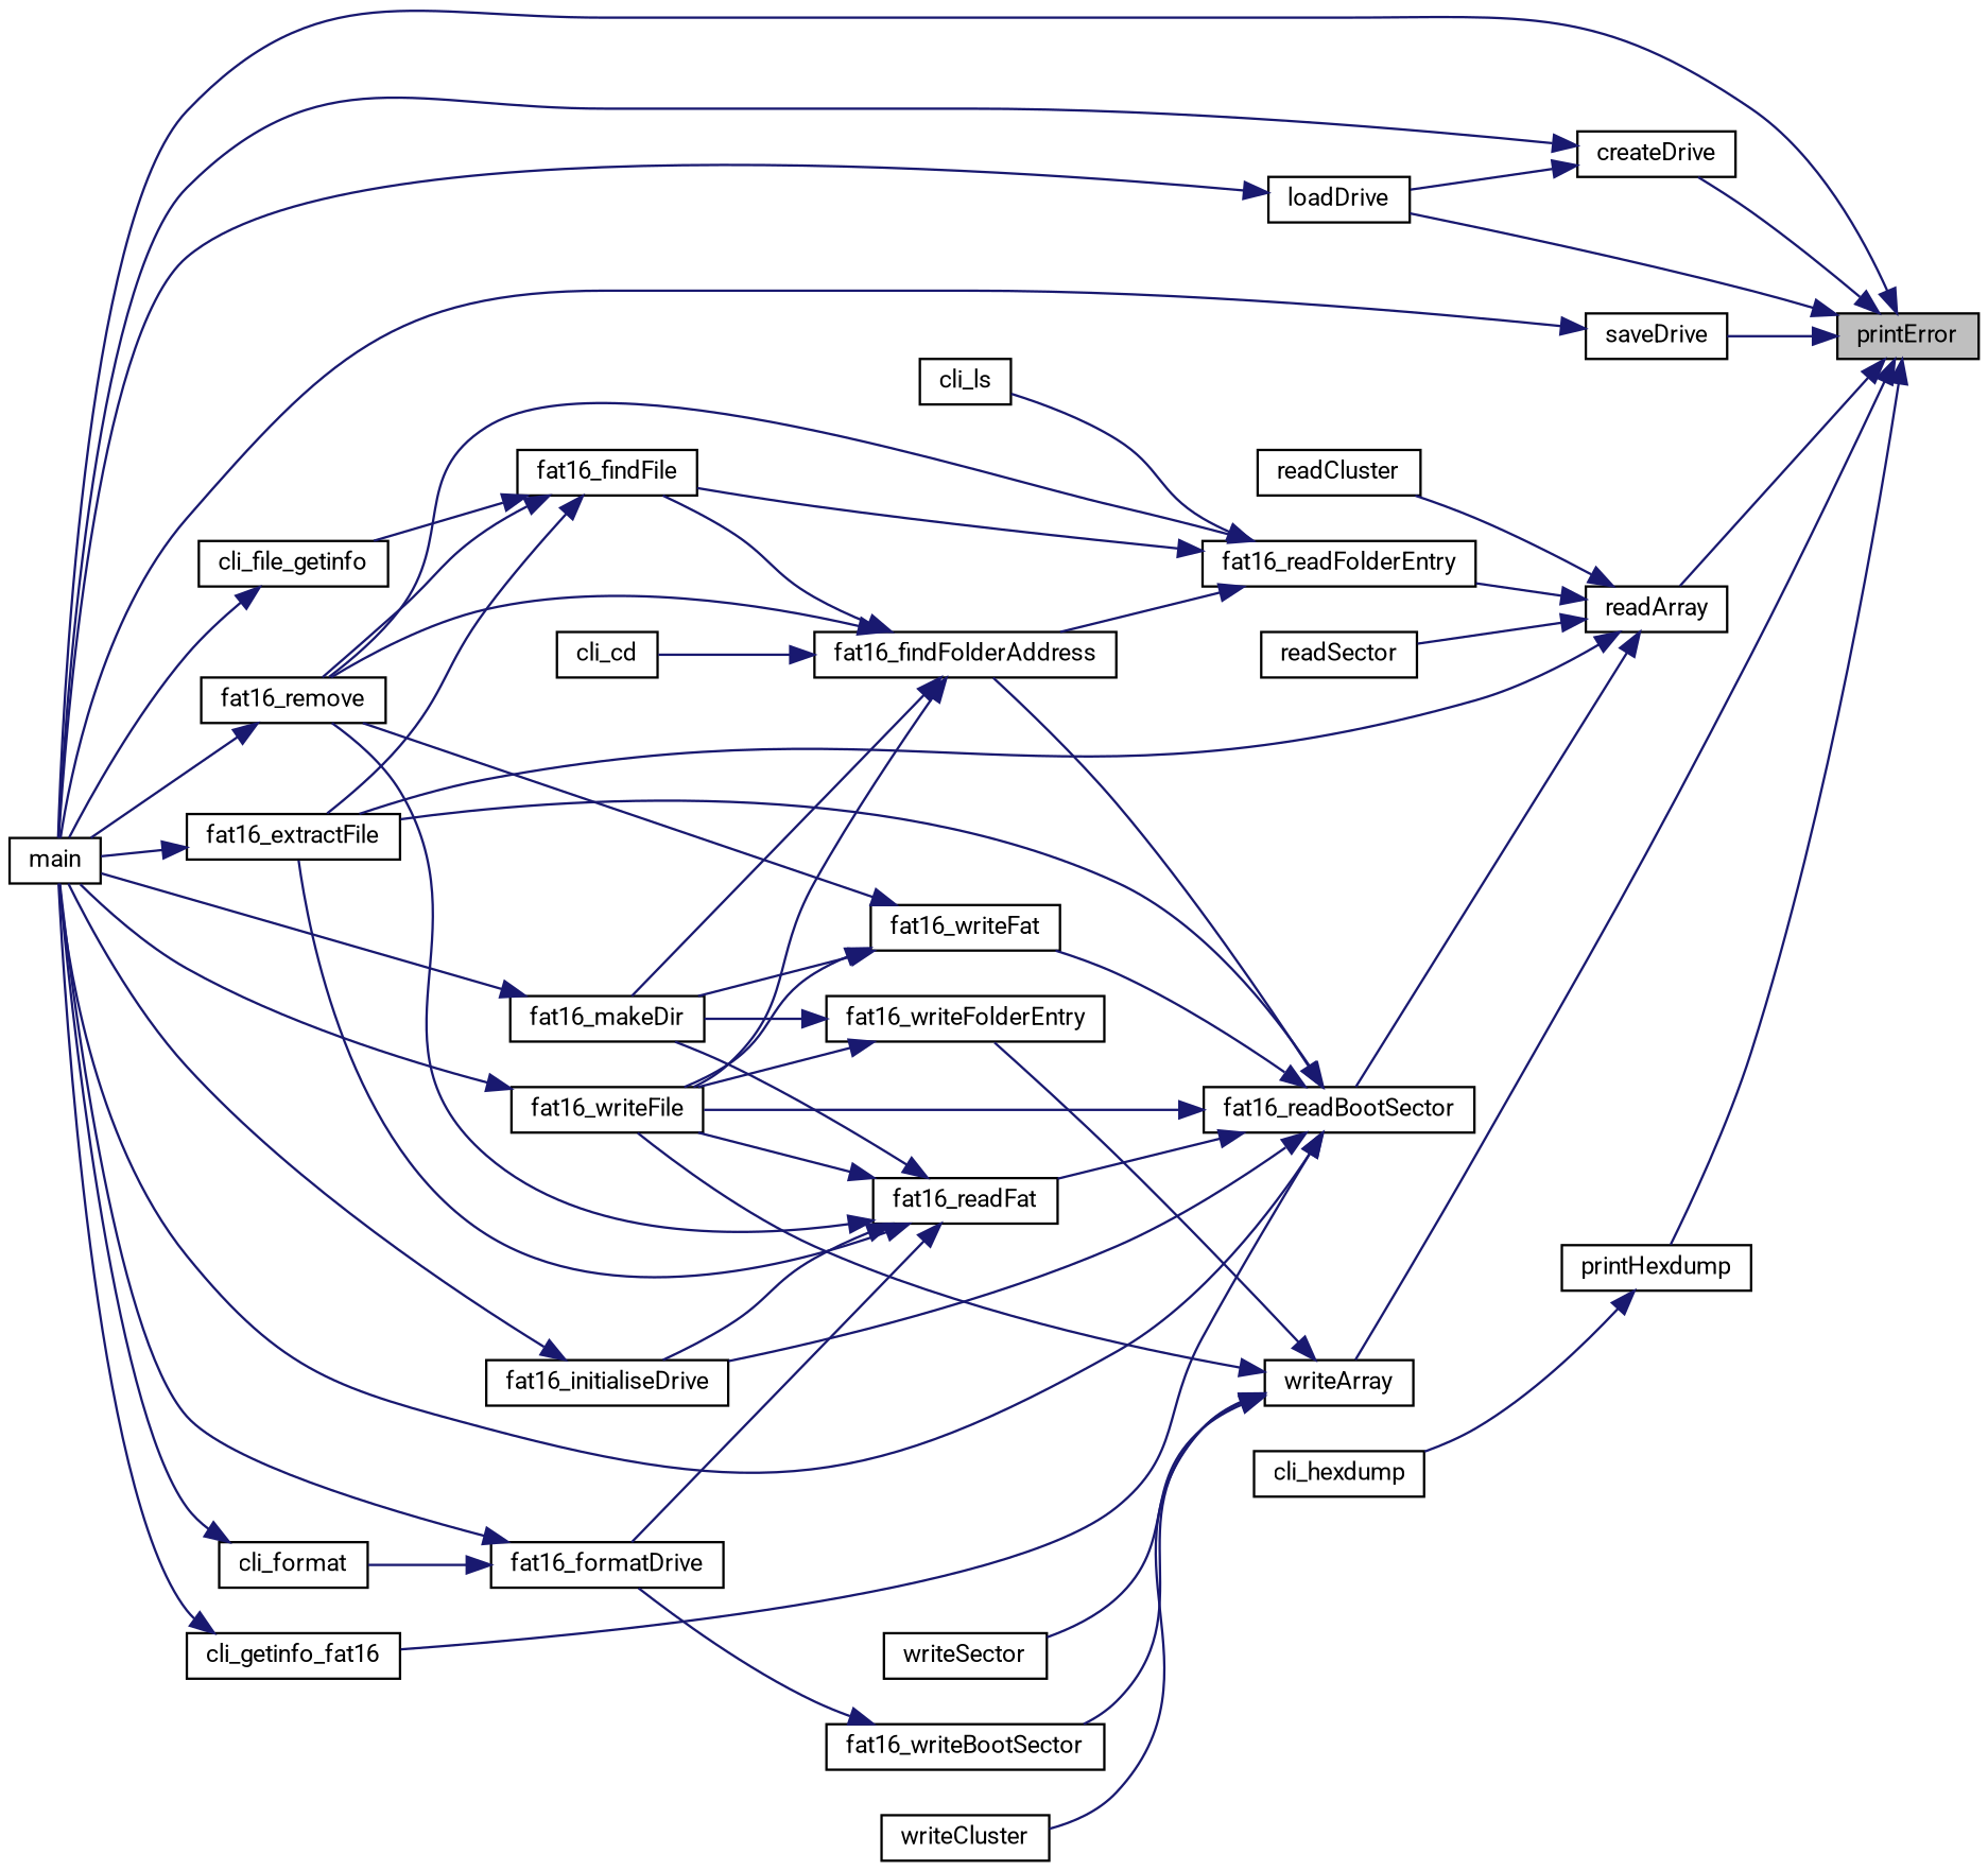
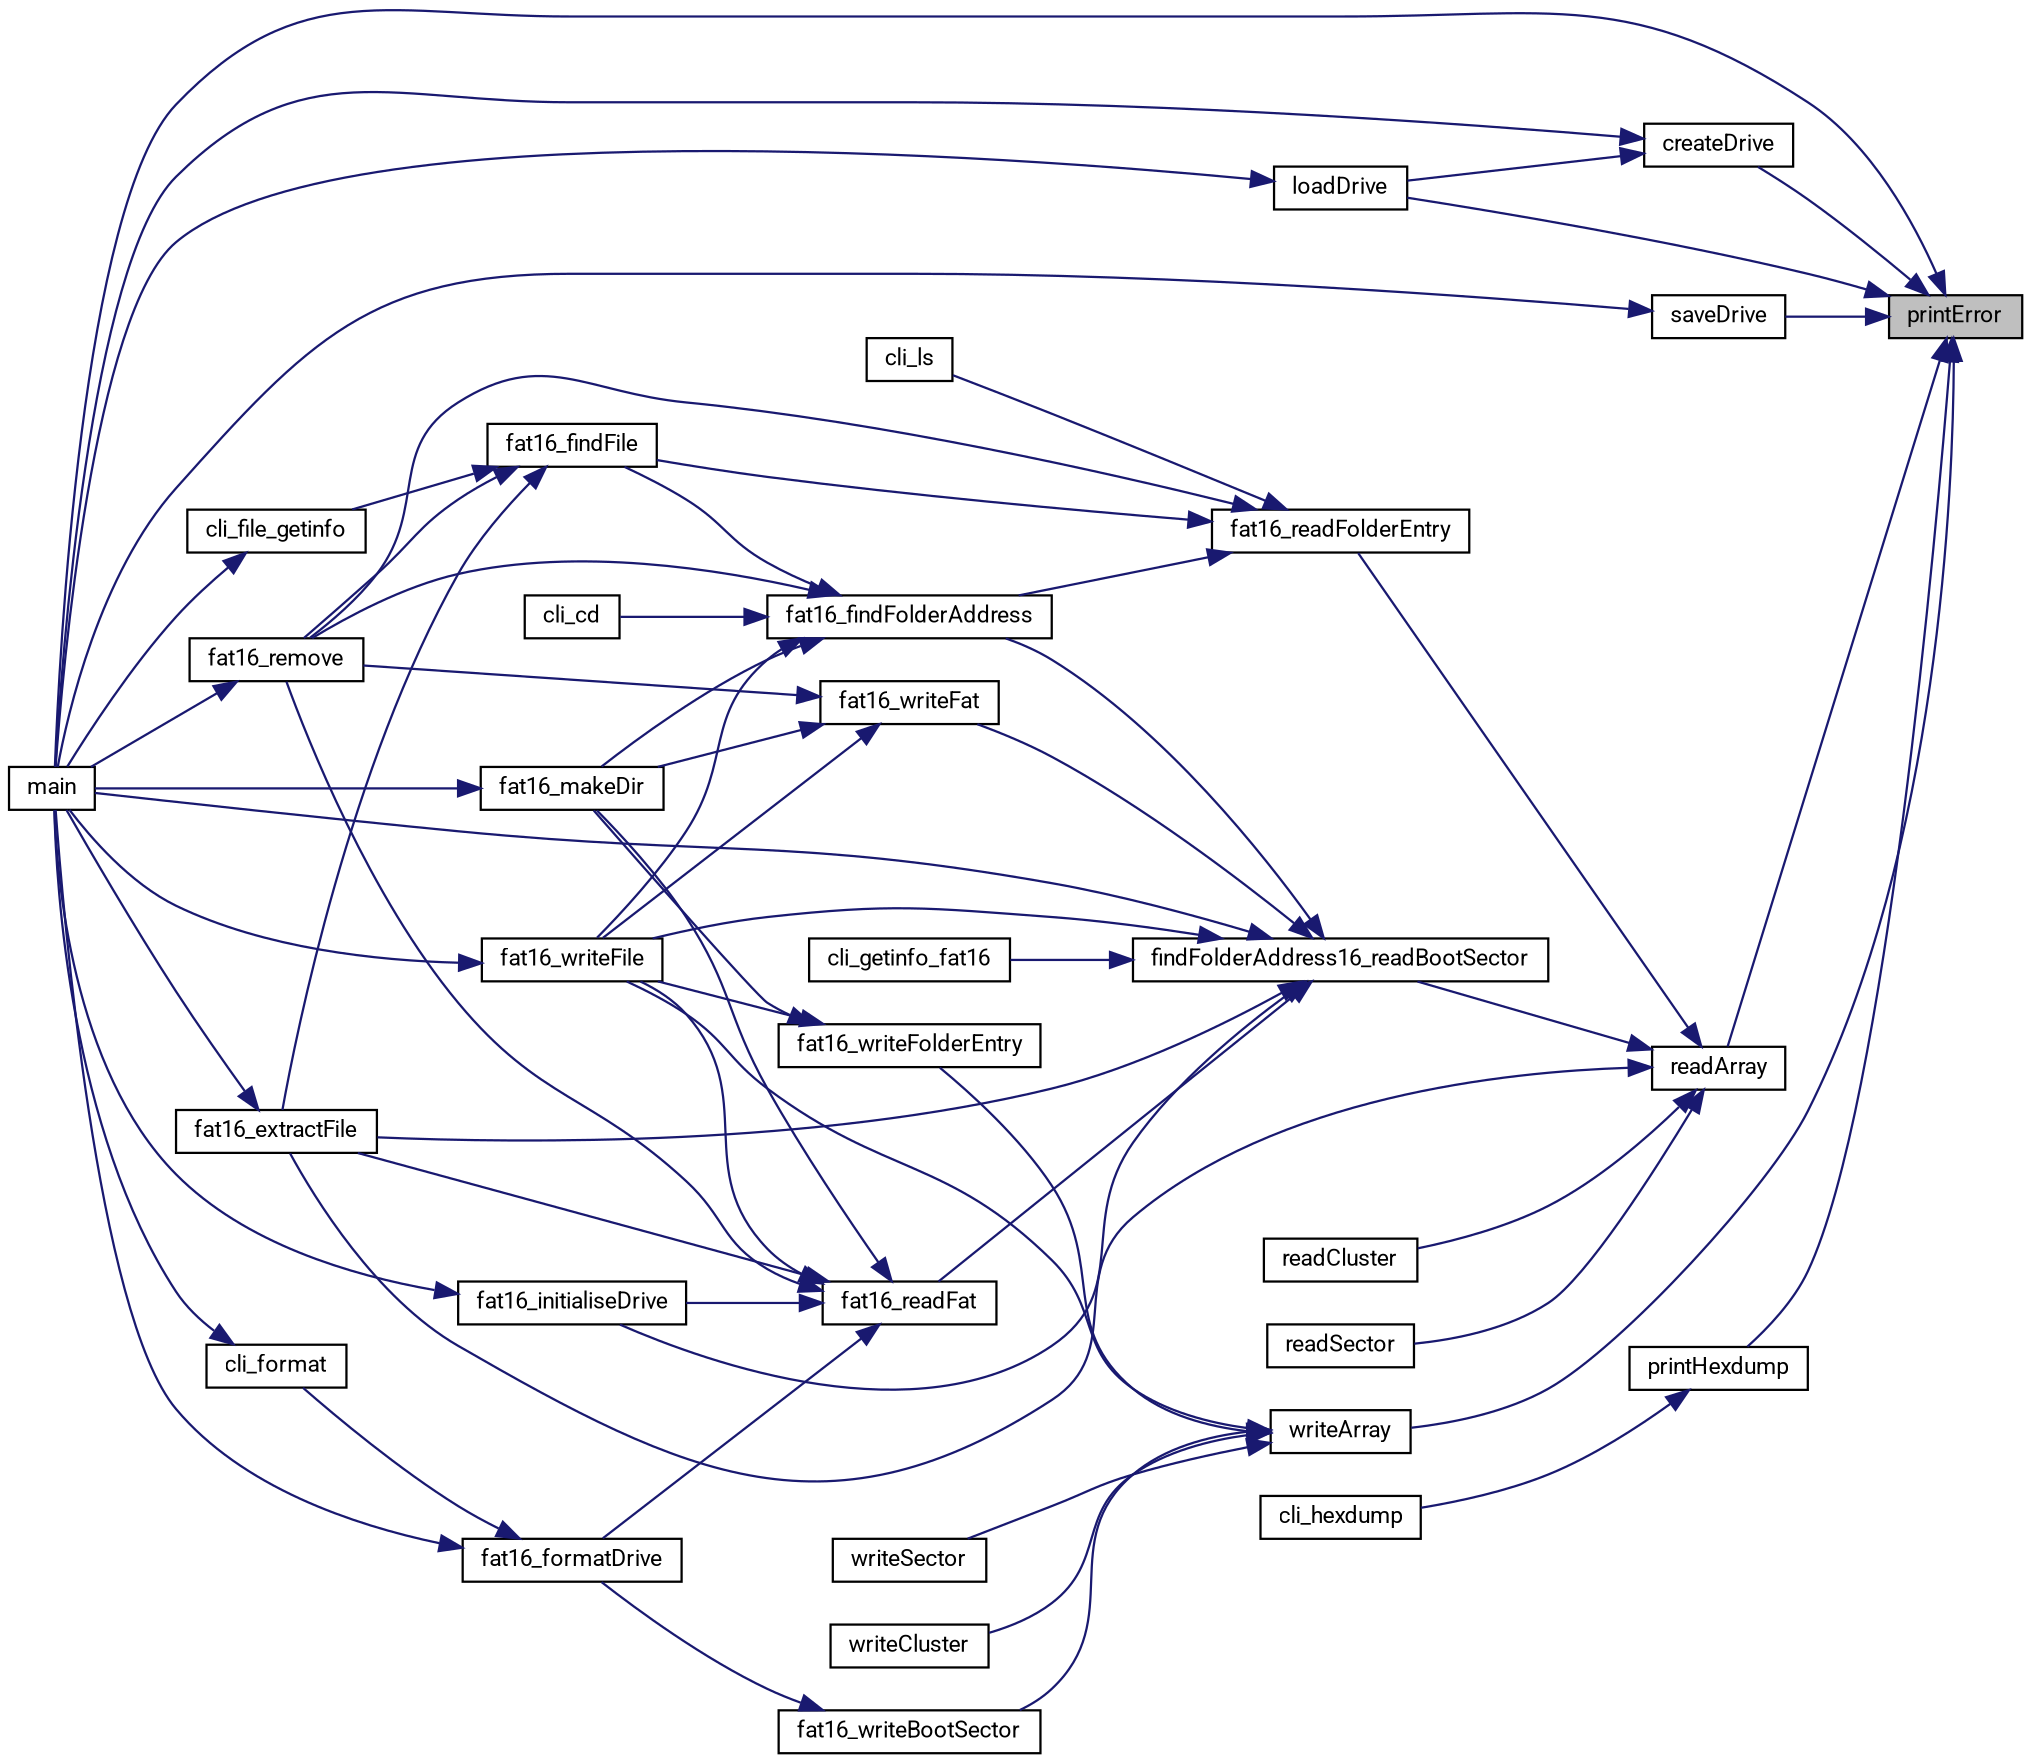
  digraph {
    fontname=Roboto
    rankdir=RL
    node [color=black fillcolor=white fontname=Roboto fontsize=10 shape=record style=filled]
    edge [color=midnightblue dir=back fontname=Roboto fontsize=10 labelfontname=Helvetica labelfontsize=10 style=solid]
    n1 [fillcolor=grey75 fontcolor=black height=0.2 label=printError width=0.4]
    n2 [height=0.2 label=createDrive width=0.4]
    n3 [height=0.2 label=loadDrive width=0.4]
    n4 [height=0.2 label=main width=0.4]
    n5 [height=0.2 label=printHexdump width=0.4]
    n6 [height=0.2 label=readArray width=0.4]
    n7 [height=0.2 label=saveDrive width=0.4]
    n8 [height=0.2 label=writeArray width=0.4]
    n9 [height=0.2 label=cli_hexdump width=0.4]
    n10 [height=0.2 label=fat16_extractFile width=0.4]
-   n11 [height=0.2 label=fat16_readBootSector width=0.4]
+   n11 [height=0.2 label=findFolderAddress16_readBootSector width=0.4]
    n12 [height=0.2 label=fat16_readFolderEntry width=0.4]
    n13 [height=0.2 label=readCluster width=0.4]
    n14 [height=0.2 label=readSector width=0.4]
    n15 [height=0.2 label=fat16_writeFile width=0.4]
    n16 [height=0.2 label=fat16_writeBootSector width=0.4]
    n17 [height=0.2 label=fat16_writeFolderEntry width=0.4]
    n18 [height=0.2 label=writeCluster width=0.4]
    n19 [height=0.2 label=writeSector width=0.4]
    n20 [height=0.2 label=cli_getinfo_fat16 width=0.4]
    n21 [height=0.2 label=fat16_findFolderAddress width=0.4]
    n22 [height=0.2 label=fat16_initialiseDrive width=0.4]
    n23 [height=0.2 label=fat16_readFat width=0.4]
    n24 [height=0.2 label=fat16_writeFat width=0.4]
    n25 [height=0.2 label=fat16_findFile width=0.4]
    n26 [height=0.2 label=fat16_remove width=0.4]
    n27 [height=0.2 label=cli_ls width=0.4]
    n28 [height=0.2 label=cli_cd width=0.4]
    n29 [height=0.2 label=fat16_makeDir width=0.4]
    n30 [height=0.2 label=fat16_formatDrive width=0.4]
    n31 [height=0.2 label=cli_file_getinfo width=0.4]
    n32 [height=0.2 label=cli_format width=0.4]
    n1 -> n2
    n1 -> n3
    n1 -> n4
    n1 -> n5
    n1 -> n6
    n1 -> n7
    n1 -> n8
    n2 -> n3
    n2 -> n4
    n3 -> n4
    n5 -> n9
    n6 -> n10
    n6 -> n11
    n6 -> n12
    n6 -> n13
    n6 -> n14
    n7 -> n4
    n8 -> n15
    n8 -> n16
    n8 -> n17
    n8 -> n18
    n8 -> n19
    n10 -> n4
    n11 -> n4
    n11 -> n10
    n11 -> n15
    n11 -> n20
    n11 -> n21
    n11 -> n22
    n11 -> n23
    n11 -> n24
    n12 -> n21
    n12 -> n25
    n12 -> n26
    n12 -> n27
    n15 -> n4
    n16 -> n30
    n17 -> n15
    n17 -> n29
-   n20 -> n4
    n21 -> n15
    n21 -> n25
    n21 -> n26
    n21 -> n28
    n21 -> n29
    n22 -> n4
    n23 -> n10
    n23 -> n15
    n23 -> n22
    n23 -> n26
    n23 -> n29
    n23 -> n30
    n24 -> n15
    n24 -> n26
    n24 -> n29
    n25 -> n10
    n25 -> n26
    n25 -> n31
    n26 -> n4
    n29 -> n4
    n30 -> n4
    n30 -> n32
    n31 -> n4
    n32 -> n4
  }
